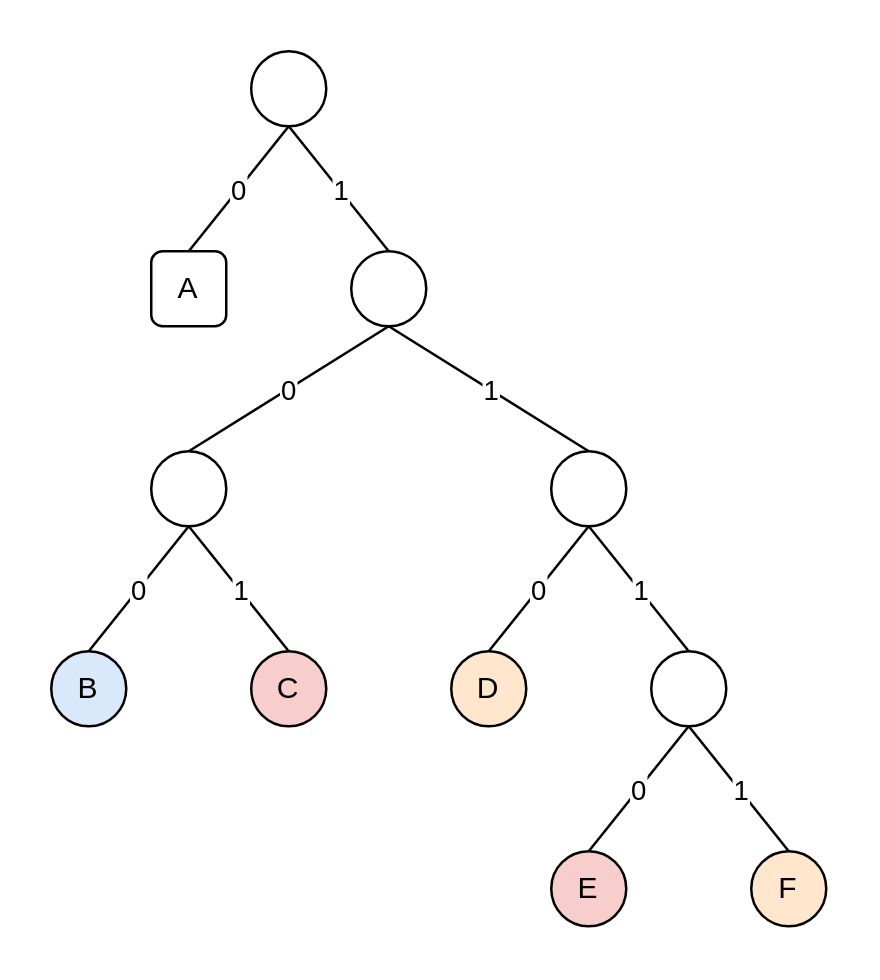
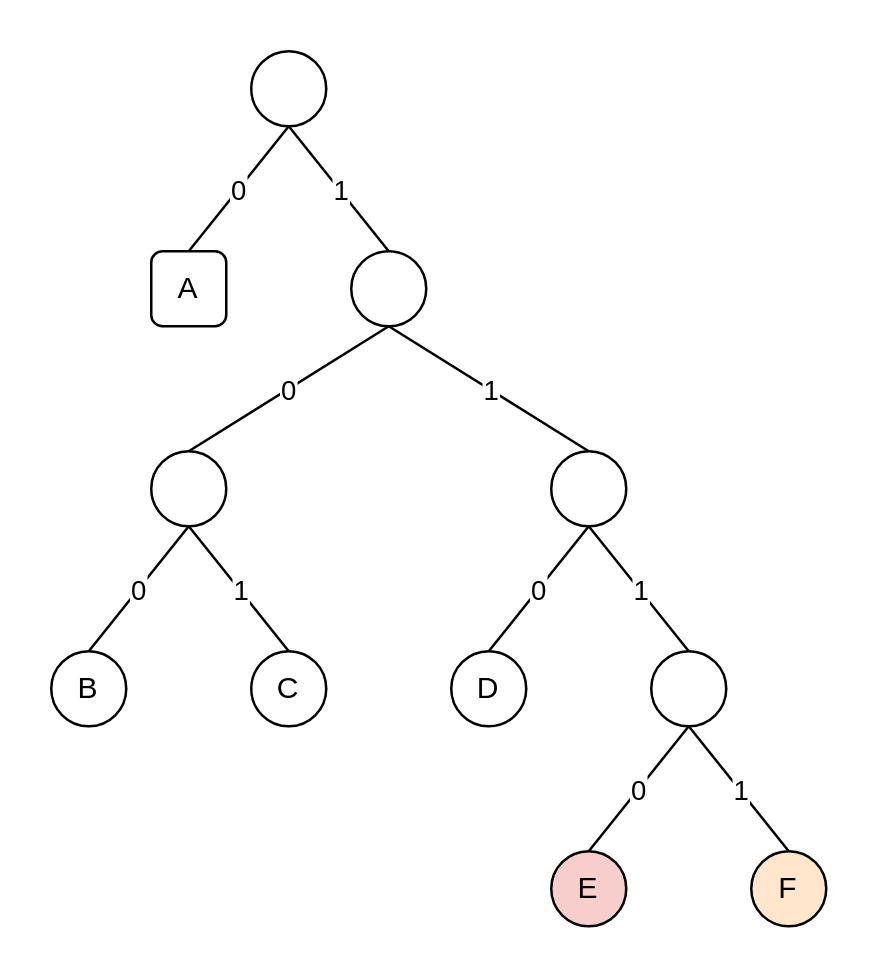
  <mxCell id="0" />
  <mxCell id="1" parent="0" />
  <mxCell id="2" value="A" style="whiteSpace=wrap;html=1;aspect=fixed;rounded=1;" vertex="1" parent="1"><mxGeometry x="60" y="100" width="30" height="30" as="geometry" /></mxCell>
  <mxCell id="3" value="" style="ellipse;whiteSpace=wrap;html=1;aspect=fixed;" vertex="1" parent="1"><mxGeometry x="60" y="180" width="30" height="30" as="geometry" /></mxCell>
- <mxCell id="4" value="C" style="ellipse;whiteSpace=wrap;html=1;aspect=fixed;fillColor=#f8cecc;" vertex="1" parent="1"><mxGeometry x="100" y="260" width="30" height="30" as="geometry" /></mxCell>
- <mxCell id="5" value="D" style="ellipse;whiteSpace=wrap;html=1;aspect=fixed;fillColor=#ffe6cc;" vertex="1" parent="1"><mxGeometry x="180" y="260" width="30" height="30" as="geometry" /></mxCell>
+ <mxCell id="4" value="C" style="ellipse;whiteSpace=wrap;html=1;aspect=fixed;" vertex="1" parent="1"><mxGeometry x="100" y="260" width="30" height="30" as="geometry" /></mxCell>
+ <mxCell id="5" value="D" style="ellipse;whiteSpace=wrap;html=1;aspect=fixed;" vertex="1" parent="1"><mxGeometry x="180" y="260" width="30" height="30" as="geometry" /></mxCell>
  <mxCell id="6" value="E" style="ellipse;whiteSpace=wrap;html=1;aspect=fixed;fillColor=#f8cecc;" vertex="1" parent="1"><mxGeometry x="220" y="340" width="30" height="30" as="geometry" /></mxCell>
  <mxCell id="7" value="F" style="ellipse;whiteSpace=wrap;html=1;aspect=fixed;fillColor=#ffe6cc;" vertex="1" parent="1"><mxGeometry x="300" y="340" width="30" height="30" as="geometry" /></mxCell>
  <mxCell id="8" value="" style="ellipse;whiteSpace=wrap;html=1;aspect=fixed;" vertex="1" parent="1"><mxGeometry x="260" y="260" width="30" height="30" as="geometry" /></mxCell>
  <mxCell id="9" value="" style="ellipse;whiteSpace=wrap;html=1;aspect=fixed;" vertex="1" parent="1"><mxGeometry x="220" y="180" width="30" height="30" as="geometry" /></mxCell>
  <mxCell id="10" value="" style="ellipse;whiteSpace=wrap;html=1;aspect=fixed;" vertex="1" parent="1"><mxGeometry x="140" y="100" width="30" height="30" as="geometry" /></mxCell>
  <mxCell id="11" value="" style="ellipse;whiteSpace=wrap;html=1;aspect=fixed;" vertex="1" parent="1"><mxGeometry x="100" y="20" width="30" height="30" as="geometry" /></mxCell>
  <mxCell id="12" value="" style="endArrow=none;html=1;endFill=0;exitX=0.5;exitY=0;exitDx=0;exitDy=0;entryX=0.5;entryY=1;entryDx=0;entryDy=0;" edge="1" parent="1" source="2" target="11"><mxGeometry relative="1" as="geometry"><mxPoint x="0" y="350" as="sourcePoint" /><mxPoint x="70" y="300" as="targetPoint" /></mxGeometry></mxCell>
  <mxCell id="13" value="0" style="edgeLabel;resizable=0;html=1;align=center;verticalAlign=middle;" connectable="0" vertex="1" parent="12"><mxGeometry relative="1" as="geometry" /></mxCell>
  <mxCell id="14" value="" style="endArrow=none;html=1;endFill=0;exitX=0.5;exitY=0;exitDx=0;exitDy=0;entryX=0.5;entryY=1;entryDx=0;entryDy=0;" edge="1" parent="1" source="3" target="10"><mxGeometry relative="1" as="geometry"><mxPoint x="10" y="360" as="sourcePoint" /><mxPoint x="80" y="310" as="targetPoint" /></mxGeometry></mxCell>
  <mxCell id="15" value="0" style="edgeLabel;resizable=0;html=1;align=center;verticalAlign=middle;" connectable="0" vertex="1" parent="14"><mxGeometry relative="1" as="geometry" /></mxCell>
  <mxCell id="16" value="" style="endArrow=none;html=1;endFill=0;exitX=0.5;exitY=0;exitDx=0;exitDy=0;entryX=0.5;entryY=1;entryDx=0;entryDy=0;" edge="1" parent="1" source="5" target="9"><mxGeometry relative="1" as="geometry"><mxPoint x="70" y="380" as="sourcePoint" /><mxPoint x="140" y="330" as="targetPoint" /></mxGeometry></mxCell>
  <mxCell id="17" value="0" style="edgeLabel;resizable=0;html=1;align=center;verticalAlign=middle;" connectable="0" vertex="1" parent="16"><mxGeometry relative="1" as="geometry" /></mxCell>
  <mxCell id="18" value="" style="endArrow=none;html=1;endFill=0;exitX=0.5;exitY=0;exitDx=0;exitDy=0;entryX=0.5;entryY=1;entryDx=0;entryDy=0;" edge="1" parent="1" source="6" target="8"><mxGeometry relative="1" as="geometry"><mxPoint x="80" y="390" as="sourcePoint" /><mxPoint x="150" y="340" as="targetPoint" /></mxGeometry></mxCell>
  <mxCell id="19" value="0" style="edgeLabel;resizable=0;html=1;align=center;verticalAlign=middle;" connectable="0" vertex="1" parent="18"><mxGeometry relative="1" as="geometry" /></mxCell>
  <mxCell id="20" value="" style="endArrow=none;html=1;endFill=0;exitX=0.5;exitY=0;exitDx=0;exitDy=0;entryX=0.5;entryY=1;entryDx=0;entryDy=0;" edge="1" parent="1" source="7" target="8"><mxGeometry relative="1" as="geometry"><mxPoint x="90" y="400" as="sourcePoint" /><mxPoint x="160" y="350" as="targetPoint" /></mxGeometry></mxCell>
  <mxCell id="21" value="1" style="edgeLabel;resizable=0;html=1;align=center;verticalAlign=middle;" connectable="0" vertex="1" parent="20"><mxGeometry relative="1" as="geometry" /></mxCell>
  <mxCell id="22" value="" style="endArrow=none;html=1;endFill=0;exitX=0.5;exitY=0;exitDx=0;exitDy=0;entryX=0.5;entryY=1;entryDx=0;entryDy=0;" edge="1" parent="1" source="8" target="9"><mxGeometry relative="1" as="geometry"><mxPoint x="275" y="260" as="sourcePoint" /><mxPoint x="335" y="410" as="targetPoint" /></mxGeometry></mxCell>
  <mxCell id="23" value="1" style="edgeLabel;resizable=0;html=1;align=center;verticalAlign=middle;" connectable="0" vertex="1" parent="22"><mxGeometry relative="1" as="geometry" /></mxCell>
  <mxCell id="24" value="" style="endArrow=none;html=1;endFill=0;exitX=0.5;exitY=0;exitDx=0;exitDy=0;entryX=0.5;entryY=1;entryDx=0;entryDy=0;" edge="1" parent="1" source="9" target="10"><mxGeometry relative="1" as="geometry"><mxPoint x="345" y="450" as="sourcePoint" /><mxPoint x="305" y="420" as="targetPoint" /></mxGeometry></mxCell>
  <mxCell id="25" value="1" style="edgeLabel;resizable=0;html=1;align=center;verticalAlign=middle;" connectable="0" vertex="1" parent="24"><mxGeometry relative="1" as="geometry" /></mxCell>
  <mxCell id="26" value="" style="endArrow=none;html=1;endFill=0;exitX=0.5;exitY=0;exitDx=0;exitDy=0;entryX=0.5;entryY=1;entryDx=0;entryDy=0;" edge="1" parent="1" source="10" target="11"><mxGeometry relative="1" as="geometry"><mxPoint x="355" y="460" as="sourcePoint" /><mxPoint x="315" y="430" as="targetPoint" /></mxGeometry></mxCell>
  <mxCell id="27" value="1" style="edgeLabel;resizable=0;html=1;align=center;verticalAlign=middle;" connectable="0" vertex="1" parent="26"><mxGeometry relative="1" as="geometry" /></mxCell>
  <mxCell id="28" value="" style="endArrow=none;html=1;endFill=0;exitX=0.5;exitY=0;exitDx=0;exitDy=0;entryX=0.5;entryY=1;entryDx=0;entryDy=0;" edge="1" parent="1" source="4" target="3"><mxGeometry relative="1" as="geometry"><mxPoint x="205" y="270" as="sourcePoint" /><mxPoint x="165" y="220" as="targetPoint" /></mxGeometry></mxCell>
  <mxCell id="29" value="1" style="edgeLabel;resizable=0;html=1;align=center;verticalAlign=middle;" connectable="0" vertex="1" parent="28"><mxGeometry relative="1" as="geometry" /></mxCell>
- <mxCell id="30" value="B" style="ellipse;whiteSpace=wrap;html=1;aspect=fixed;fillColor=#dae8fc;" vertex="1" parent="1"><mxGeometry x="20" y="260" width="30" height="30" as="geometry" /></mxCell>
+ <mxCell id="30" value="B" style="ellipse;whiteSpace=wrap;html=1;aspect=fixed;" vertex="1" parent="1"><mxGeometry x="20" y="260" width="30" height="30" as="geometry" /></mxCell>
  <mxCell id="31" value="" style="endArrow=none;html=1;endFill=0;exitX=0.5;exitY=0;exitDx=0;exitDy=0;entryX=0.5;entryY=1;entryDx=0;entryDy=0;" edge="1" parent="1" source="30" target="3"><mxGeometry relative="1" as="geometry"><mxPoint x="85" y="190" as="sourcePoint" /><mxPoint x="125" y="140" as="targetPoint" /></mxGeometry></mxCell>
  <mxCell id="32" value="0" style="edgeLabel;resizable=0;html=1;align=center;verticalAlign=middle;" connectable="0" vertex="1" parent="31"><mxGeometry relative="1" as="geometry" /></mxCell>
